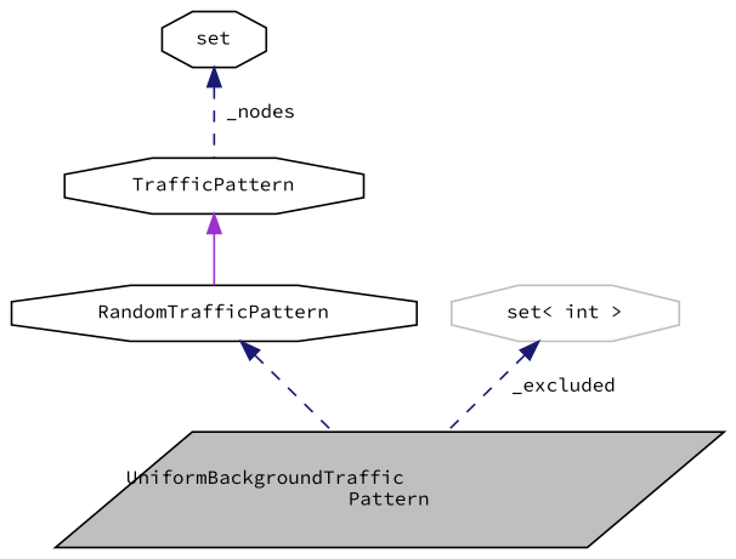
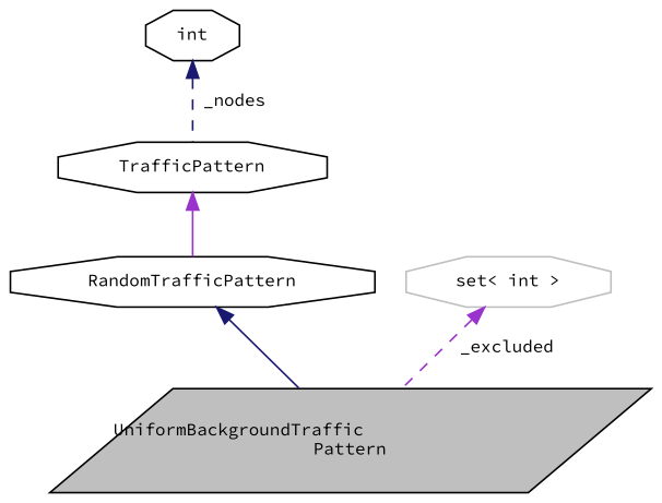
  digraph {
    fontname="Source Code Pro"
    node [color=black fontname="Source Code Pro" fontsize=10 shape=octagon]
    edge [color=midnightblue dir=back fontname="Source Code Pro" fontsize=10 labelfontname=FreeSans labelfontsize=10 style=solid]
    n1 [fillcolor=grey75 fontcolor=black height=0.2 label="UniformBackgroundTraffic\lPattern" shape=parallelogram style=filled width=0.4]
    n2 [height=0.2 label=RandomTrafficPattern width=0.4]
    n3 [height=0.2 label=TrafficPattern width=0.4]
-   n4 [height=0.2 label=set width=0.4]
+   n4 [height=0.2 label=int width=0.4]
    n5 [color=grey75 height=0.2 label="set\< int \>" width=0.4]
-   n2 -> n1 [style=dashed]
+   n2 -> n1
    n3 -> n2 [color=darkorchid3]
    n4 -> n3 [label=" _nodes" style=dashed]
-   n5 -> n1 [label=" _excluded" style=dashed]
+   n5 -> n1 [color=darkorchid3 label=" _excluded" style=dashed]
  }
